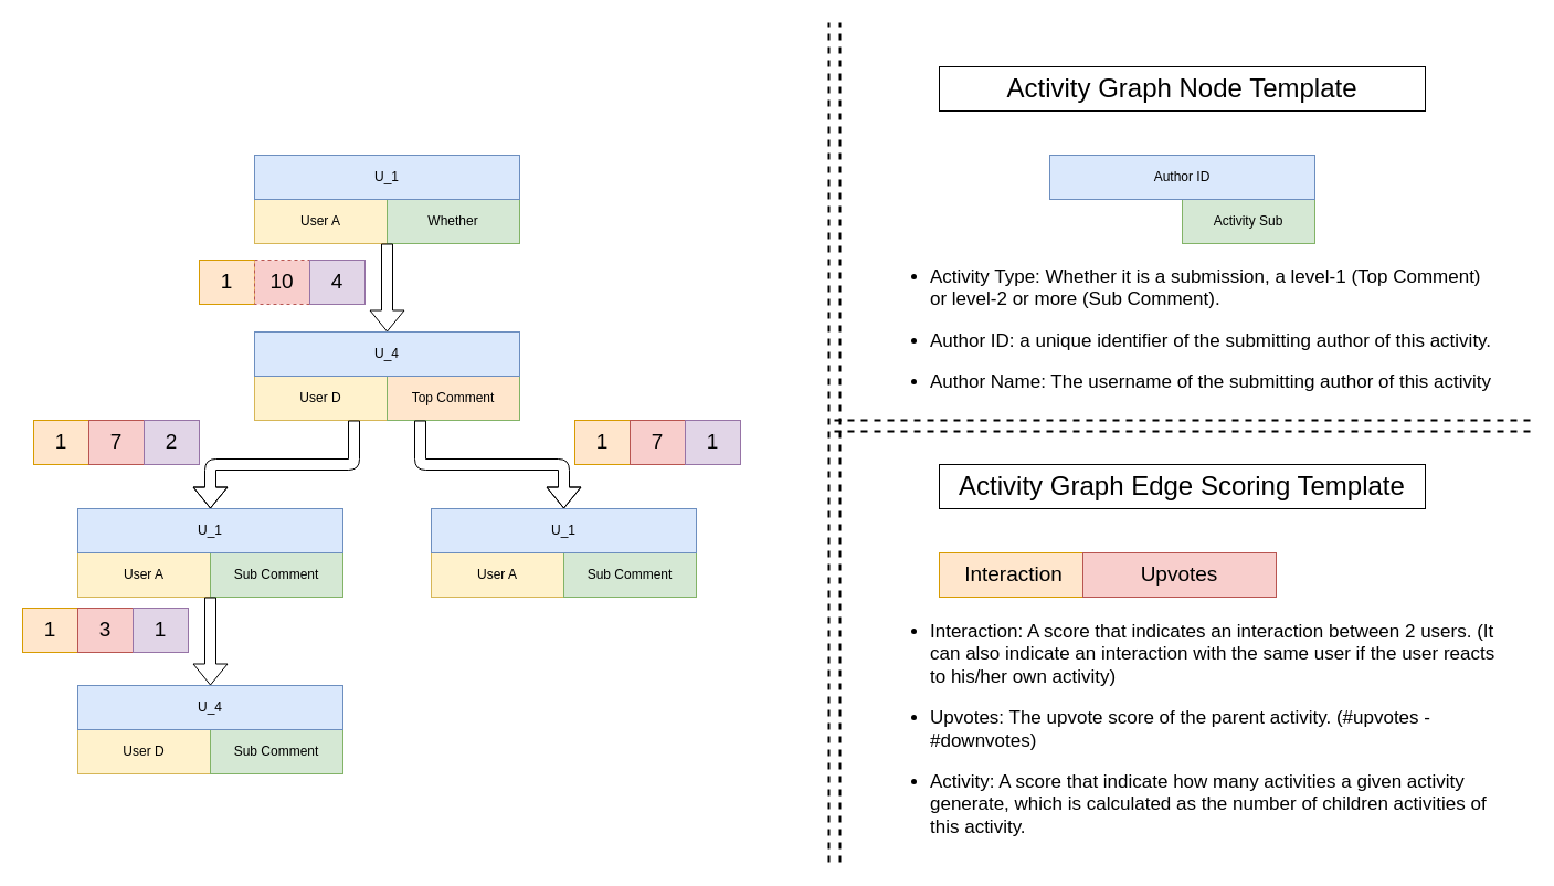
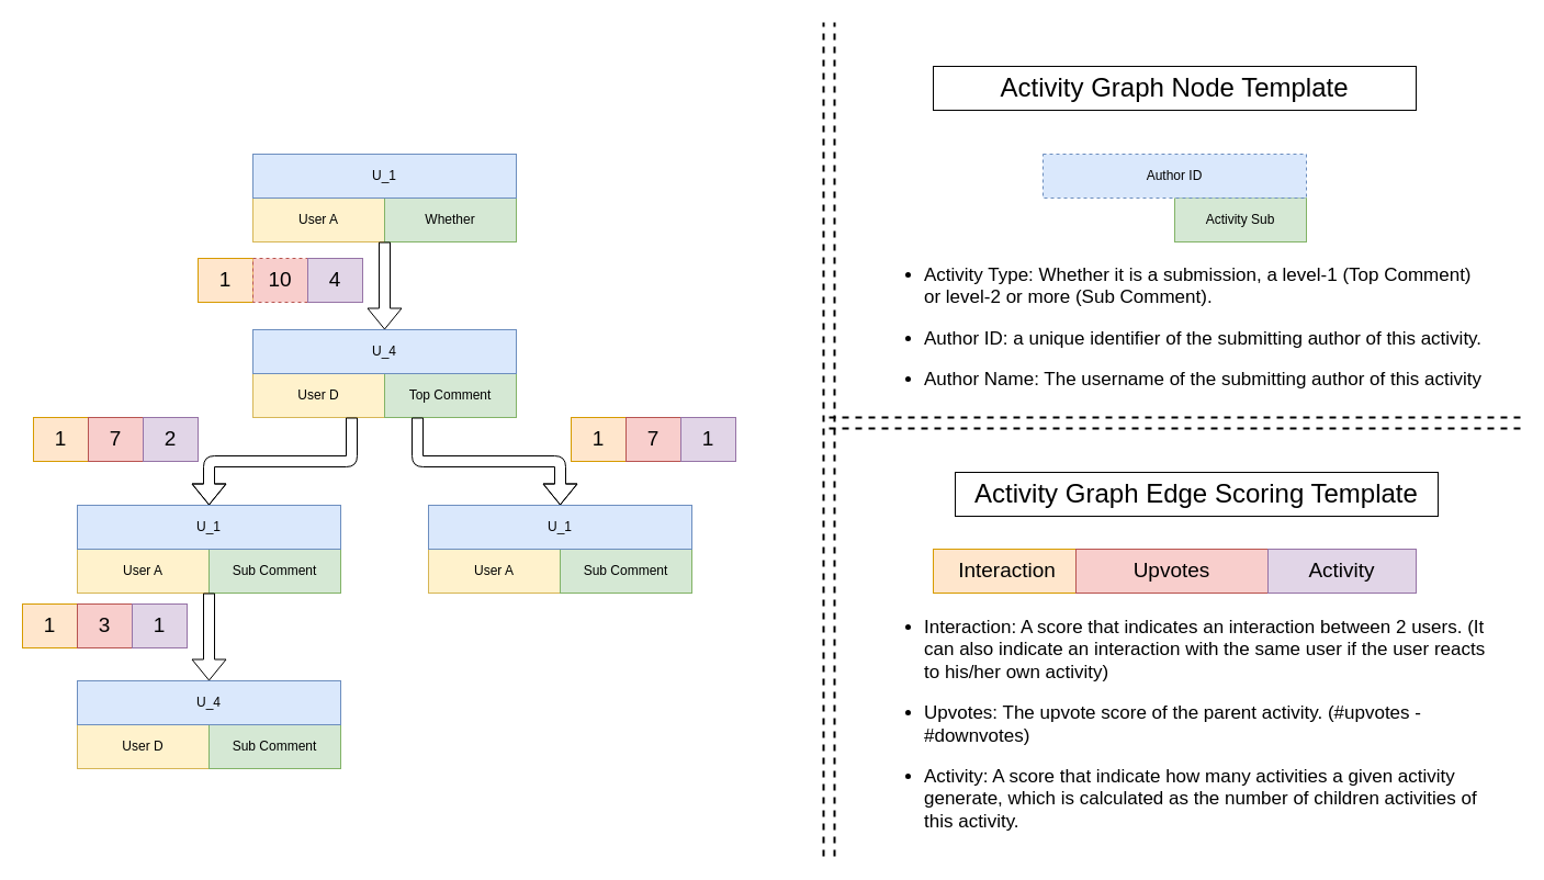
  <mxCell id="0" />
  <mxCell id="1" parent="0" />
  <mxCell id="2" value="Activity Sub" style="rounded=0;whiteSpace=wrap;html=1;fillColor=#d5e8d4;strokeColor=#82b366;" vertex="1" parent="1"><mxGeometry x="1070" y="180" width="120" height="40" as="geometry" /></mxCell>
- <mxCell id="3" value="Author ID" style="rounded=0;whiteSpace=wrap;html=1;fillColor=#dae8fc;strokeColor=#6c8ebf;" vertex="1" parent="1"><mxGeometry x="950" y="140" width="240" height="40" as="geometry" /></mxCell>
+ <mxCell id="3" value="Author ID" style="rounded=0;whiteSpace=wrap;html=1;fillColor=#dae8fc;strokeColor=#6c8ebf;dashed=1;" vertex="1" parent="1"><mxGeometry x="950" y="140" width="240" height="40" as="geometry" /></mxCell>
  <mxCell id="4" value="User A" style="rounded=0;whiteSpace=wrap;html=1;fillColor=#fff2cc;strokeColor=#d6b656;" vertex="1" parent="1"><mxGeometry x="230" y="180" width="120" height="40" as="geometry" /></mxCell>
  <mxCell id="5" value="Whether" style="rounded=0;whiteSpace=wrap;html=1;fillColor=#d5e8d4;strokeColor=#82b366;" vertex="1" parent="1"><mxGeometry x="350" y="180" width="120" height="40" as="geometry" /></mxCell>
  <mxCell id="6" value="U_1" style="rounded=0;whiteSpace=wrap;html=1;fillColor=#dae8fc;strokeColor=#6c8ebf;" vertex="1" parent="1"><mxGeometry x="230" y="140" width="240" height="40" as="geometry" /></mxCell>
  <mxCell id="7" value="User D" style="rounded=0;whiteSpace=wrap;html=1;fillColor=#fff2cc;strokeColor=#d6b656;" vertex="1" parent="1"><mxGeometry x="230" y="340" width="120" height="40" as="geometry" /></mxCell>
- <mxCell id="8" value="Top Comment" style="rounded=0;whiteSpace=wrap;html=1;fillColor=#ffe6cc;strokeColor=#82b366;" vertex="1" parent="1"><mxGeometry x="350" y="340" width="120" height="40" as="geometry" /></mxCell>
+ <mxCell id="8" value="Top Comment" style="rounded=0;whiteSpace=wrap;html=1;fillColor=#d5e8d4;strokeColor=#82b366;" vertex="1" parent="1"><mxGeometry x="350" y="340" width="120" height="40" as="geometry" /></mxCell>
  <mxCell id="9" value="U_4" style="rounded=0;whiteSpace=wrap;html=1;fillColor=#dae8fc;strokeColor=#6c8ebf;" vertex="1" parent="1"><mxGeometry x="230" y="300" width="240" height="40" as="geometry" /></mxCell>
  <mxCell id="10" value="User A" style="rounded=0;whiteSpace=wrap;html=1;fillColor=#fff2cc;strokeColor=#d6b656;" vertex="1" parent="1"><mxGeometry x="390" y="500" width="120" height="40" as="geometry" /></mxCell>
  <mxCell id="11" value="&lt;span&gt;Sub Comment&lt;/span&gt;" style="rounded=0;whiteSpace=wrap;html=1;fillColor=#d5e8d4;strokeColor=#82b366;" vertex="1" parent="1"><mxGeometry x="510" y="500" width="120" height="40" as="geometry" /></mxCell>
  <mxCell id="12" value="U_1" style="rounded=0;whiteSpace=wrap;html=1;fillColor=#dae8fc;strokeColor=#6c8ebf;" vertex="1" parent="1"><mxGeometry x="390" y="460" width="240" height="40" as="geometry" /></mxCell>
  <mxCell id="13" value="User A" style="rounded=0;whiteSpace=wrap;html=1;fillColor=#fff2cc;strokeColor=#d6b656;" vertex="1" parent="1"><mxGeometry x="70" y="500" width="120" height="40" as="geometry" /></mxCell>
  <mxCell id="14" value="Sub Comment" style="rounded=0;whiteSpace=wrap;html=1;fillColor=#d5e8d4;strokeColor=#82b366;" vertex="1" parent="1"><mxGeometry x="190" y="500" width="120" height="40" as="geometry" /></mxCell>
  <mxCell id="15" value="U_1" style="rounded=0;whiteSpace=wrap;html=1;fillColor=#dae8fc;strokeColor=#6c8ebf;" vertex="1" parent="1"><mxGeometry x="70" y="460" width="240" height="40" as="geometry" /></mxCell>
  <mxCell id="16" value="User D" style="rounded=0;whiteSpace=wrap;html=1;fillColor=#fff2cc;strokeColor=#d6b656;" vertex="1" parent="1"><mxGeometry x="70" y="660" width="120" height="40" as="geometry" /></mxCell>
  <mxCell id="17" value="&lt;span&gt;Sub Comment&lt;/span&gt;" style="rounded=0;whiteSpace=wrap;html=1;fillColor=#d5e8d4;strokeColor=#82b366;" vertex="1" parent="1"><mxGeometry x="190" y="660" width="120" height="40" as="geometry" /></mxCell>
  <mxCell id="18" value="U_4" style="rounded=0;whiteSpace=wrap;html=1;fillColor=#dae8fc;strokeColor=#6c8ebf;" vertex="1" parent="1"><mxGeometry x="70" y="620" width="240" height="40" as="geometry" /></mxCell>
  <mxCell id="19" value="" style="shape=flexArrow;endArrow=classic;html=1;exitX=0;exitY=1;exitDx=0;exitDy=0;entryX=0.5;entryY=0;entryDx=0;entryDy=0;" edge="1" parent="1" source="5" target="9"><mxGeometry width="50" height="50" relative="1" as="geometry"><mxPoint x="410" y="550" as="sourcePoint" /><mxPoint x="460" y="500" as="targetPoint" /></mxGeometry></mxCell>
  <mxCell id="20" value="" style="shape=flexArrow;endArrow=classic;html=1;exitX=0.75;exitY=1;exitDx=0;exitDy=0;entryX=0.5;entryY=0;entryDx=0;entryDy=0;" edge="1" parent="1" source="7" target="15"><mxGeometry width="50" height="50" relative="1" as="geometry"><mxPoint x="360" y="230" as="sourcePoint" /><mxPoint x="360" y="310" as="targetPoint" /><Array as="points"><mxPoint x="320" y="420" /><mxPoint x="190" y="420" /></Array></mxGeometry></mxCell>
  <mxCell id="21" value="" style="shape=flexArrow;endArrow=classic;html=1;exitX=0.25;exitY=1;exitDx=0;exitDy=0;" edge="1" parent="1" source="8"><mxGeometry width="50" height="50" relative="1" as="geometry"><mxPoint x="370" y="240" as="sourcePoint" /><mxPoint x="510" y="460" as="targetPoint" /><Array as="points"><mxPoint x="380" y="420" /><mxPoint x="510" y="420" /></Array></mxGeometry></mxCell>
  <mxCell id="22" value="" style="shape=flexArrow;endArrow=classic;html=1;exitX=0;exitY=1;exitDx=0;exitDy=0;entryX=0.5;entryY=0;entryDx=0;entryDy=0;" edge="1" parent="1" source="14" target="18"><mxGeometry width="50" height="50" relative="1" as="geometry"><mxPoint x="380" y="250" as="sourcePoint" /><mxPoint x="380" y="330" as="targetPoint" /></mxGeometry></mxCell>
  <mxCell id="23" value="" style="endArrow=none;dashed=1;html=1;strokeWidth=2;" edge="1" parent="1"><mxGeometry width="50" height="50" relative="1" as="geometry"><mxPoint x="750" y="780" as="sourcePoint" /><mxPoint x="750" y="20" as="targetPoint" /></mxGeometry></mxCell>
  <mxCell id="24" value="" style="endArrow=none;dashed=1;html=1;strokeWidth=2;" edge="1" parent="1"><mxGeometry width="50" height="50" relative="1" as="geometry"><mxPoint x="760" y="780" as="sourcePoint" /><mxPoint x="760" y="20" as="targetPoint" /></mxGeometry></mxCell>
  <mxCell id="25" value="&lt;font style=&quot;font-size: 24px&quot;&gt;Activity Graph Node Template&lt;/font&gt;" style="text;html=1;fillColor=none;align=center;verticalAlign=middle;whiteSpace=wrap;rounded=0;strokeColor=#000000;" vertex="1" parent="1"><mxGeometry x="850" width="440" height="40" as="geometry" y="60" /></mxCell>
- <mxCell id="26" value="&lt;font style=&quot;font-size: 24px&quot;&gt;Activity Graph Edge Scoring Template&lt;/font&gt;" style="text;html=1;fillColor=none;align=center;verticalAlign=middle;whiteSpace=wrap;rounded=0;strokeColor=#000000;" vertex="1" parent="1"><mxGeometry x="850" y="420" width="440" height="40" as="geometry" /></mxCell>
+ <mxCell id="26" value="&lt;font style=&quot;font-size: 24px&quot;&gt;Activity Graph Edge Scoring Template&lt;/font&gt;" style="text;html=1;fillColor=none;align=center;verticalAlign=middle;whiteSpace=wrap;rounded=0;strokeColor=#000000;" vertex="1" parent="1"><mxGeometry x="870" y="430" width="440" height="40" as="geometry" /></mxCell>
  <mxCell id="27" value="Interaction" style="text;html=1;fillColor=#ffe6cc;align=center;verticalAlign=middle;whiteSpace=wrap;rounded=0;strokeColor=#d79b00;fontSize=19;" vertex="1" parent="1"><mxGeometry x="850" y="500" width="135" height="40" as="geometry" /></mxCell>
  <mxCell id="28" value="Upvotes" style="text;html=1;fillColor=#f8cecc;align=center;verticalAlign=middle;whiteSpace=wrap;rounded=0;fontSize=19;strokeColor=#b85450;" vertex="1" parent="1"><mxGeometry x="980" y="500" width="175" height="40" as="geometry" /></mxCell>
+ <mxCell id="29" value="Activity" style="text;html=1;fillColor=#e1d5e7;align=center;verticalAlign=middle;whiteSpace=wrap;rounded=0;strokeColor=#9673a6;fontSize=19;" vertex="1" parent="1"><mxGeometry x="1155" y="500" width="135" height="40" as="geometry" /></mxCell>
  <mxCell id="30" value="1" style="rounded=0;whiteSpace=wrap;html=1;fontSize=19;strokeColor=#d79b00;fillColor=#ffe6cc;" vertex="1" parent="1"><mxGeometry x="180" y="235" width="50" height="40" as="geometry" /></mxCell>
  <mxCell id="31" value="10" style="rounded=0;whiteSpace=wrap;html=1;fontSize=19;strokeColor=#b85450;fillColor=#f8cecc;dashed=1;" vertex="1" parent="1"><mxGeometry x="230" y="235" width="50" height="40" as="geometry" /></mxCell>
  <mxCell id="32" value="4" style="rounded=0;whiteSpace=wrap;html=1;fontSize=19;strokeColor=#9673a6;fillColor=#e1d5e7;" vertex="1" parent="1"><mxGeometry x="280" y="235" width="50" height="40" as="geometry" /></mxCell>
  <mxCell id="33" value="1" style="rounded=0;whiteSpace=wrap;html=1;fontSize=19;strokeColor=#d79b00;fillColor=#ffe6cc;" vertex="1" parent="1"><mxGeometry x="520" y="380" width="50" height="40" as="geometry" /></mxCell>
  <mxCell id="34" value="7" style="rounded=0;whiteSpace=wrap;html=1;fontSize=19;strokeColor=#b85450;fillColor=#f8cecc;" vertex="1" parent="1"><mxGeometry x="570" y="380" width="50" height="40" as="geometry" /></mxCell>
  <mxCell id="35" value="1" style="rounded=0;whiteSpace=wrap;html=1;fontSize=19;strokeColor=#9673a6;fillColor=#e1d5e7;" vertex="1" parent="1"><mxGeometry x="620" y="380" width="50" height="40" as="geometry" /></mxCell>
  <mxCell id="36" value="1" style="rounded=0;whiteSpace=wrap;html=1;fontSize=19;strokeColor=#d79b00;fillColor=#ffe6cc;" vertex="1" parent="1"><mxGeometry x="30" y="380" width="50" height="40" as="geometry" /></mxCell>
  <mxCell id="37" value="7" style="rounded=0;whiteSpace=wrap;html=1;fontSize=19;strokeColor=#b85450;fillColor=#f8cecc;" vertex="1" parent="1"><mxGeometry x="80" y="380" width="50" height="40" as="geometry" /></mxCell>
  <mxCell id="38" value="2" style="rounded=0;whiteSpace=wrap;html=1;fontSize=19;strokeColor=#9673a6;fillColor=#e1d5e7;" vertex="1" parent="1"><mxGeometry x="130" y="380" width="50" height="40" as="geometry" /></mxCell>
  <mxCell id="39" value="1" style="rounded=0;whiteSpace=wrap;html=1;fontSize=19;strokeColor=#d79b00;fillColor=#ffe6cc;" vertex="1" parent="1"><mxGeometry x="20" y="550" width="50" height="40" as="geometry" /></mxCell>
  <mxCell id="40" value="3" style="rounded=0;whiteSpace=wrap;html=1;fontSize=19;strokeColor=#b85450;fillColor=#f8cecc;" vertex="1" parent="1"><mxGeometry x="70" y="550" width="50" height="40" as="geometry" /></mxCell>
  <mxCell id="41" value="1" style="rounded=0;whiteSpace=wrap;html=1;fontSize=19;strokeColor=#9673a6;fillColor=#e1d5e7;" vertex="1" parent="1"><mxGeometry x="120" y="550" width="50" height="40" as="geometry" /></mxCell>
  <mxCell id="42" value="&lt;ul style=&quot;font-size: 17px&quot;&gt;&lt;li&gt;&lt;font style=&quot;font-size: 17px&quot;&gt;Activity Type: Whether it is a submission, a level-1 (Top Comment) or level-2 or more (Sub Comment).&lt;/font&gt;&lt;/li&gt;&lt;/ul&gt;&lt;ul style=&quot;font-size: 17px&quot;&gt;&lt;li&gt;&lt;font style=&quot;font-size: 17px&quot;&gt;Author ID: a unique identifier of the submitting author of this activity.&lt;/font&gt;&lt;/li&gt;&lt;/ul&gt;&lt;ul style=&quot;font-size: 17px&quot;&gt;&lt;li&gt;&lt;font style=&quot;font-size: 17px&quot;&gt;Author Name: The username of the submitting author of this activity&amp;nbsp;&lt;/font&gt;&lt;/li&gt;&lt;/ul&gt;" style="text;html=1;strokeColor=none;fillColor=none;align=left;verticalAlign=middle;whiteSpace=wrap;rounded=0;" vertex="1" parent="1"><mxGeometry x="800" y="235" width="560" height="125" as="geometry" /></mxCell>
  <mxCell id="43" value="" style="endArrow=none;dashed=1;html=1;strokeWidth=2;" edge="1" parent="1"><mxGeometry width="50" height="50" relative="1" as="geometry"><mxPoint x="755" y="380" as="sourcePoint" /><mxPoint x="1385" y="380" as="targetPoint" /></mxGeometry></mxCell>
  <mxCell id="44" value="" style="endArrow=none;dashed=1;html=1;strokeWidth=2;" edge="1" parent="1"><mxGeometry width="50" height="50" relative="1" as="geometry"><mxPoint x="755" y="390" as="sourcePoint" /><mxPoint x="1385" y="390" as="targetPoint" /></mxGeometry></mxCell>
  <mxCell id="45" value="&lt;ul style=&quot;font-size: 17px&quot;&gt;&lt;li&gt;&lt;font style=&quot;font-size: 17px&quot;&gt;Interaction: A score that indicates an interaction between 2 users. (It can also indicate an interaction with the same user if the user reacts to his/her own activity)&lt;/font&gt;&lt;/li&gt;&lt;/ul&gt;&lt;ul style=&quot;font-size: 17px&quot;&gt;&lt;li&gt;&lt;font style=&quot;font-size: 17px&quot;&gt;Upvotes: The upvote score of the parent activity. (#upvotes - #downvotes)&lt;/font&gt;&lt;/li&gt;&lt;/ul&gt;&lt;ul style=&quot;font-size: 17px&quot;&gt;&lt;li&gt;&lt;font style=&quot;font-size: 17px&quot;&gt;Activity: A score that indicate how many activities a given activity generate, which is calculated as the number of children activities of this activity.&lt;/font&gt;&lt;/li&gt;&lt;/ul&gt;" style="text;html=1;strokeColor=none;fillColor=none;align=left;verticalAlign=middle;whiteSpace=wrap;rounded=0;" vertex="1" parent="1"><mxGeometry x="800" y="540" width="560" height="240" as="geometry" /></mxCell>
